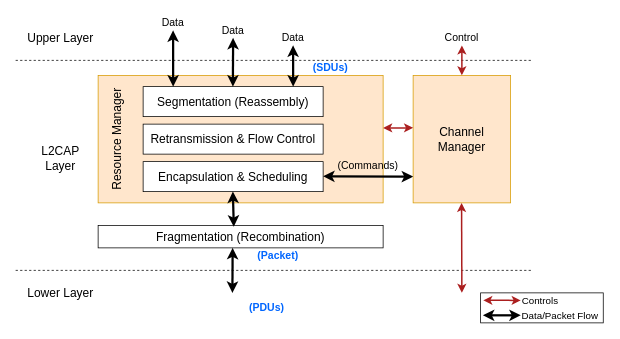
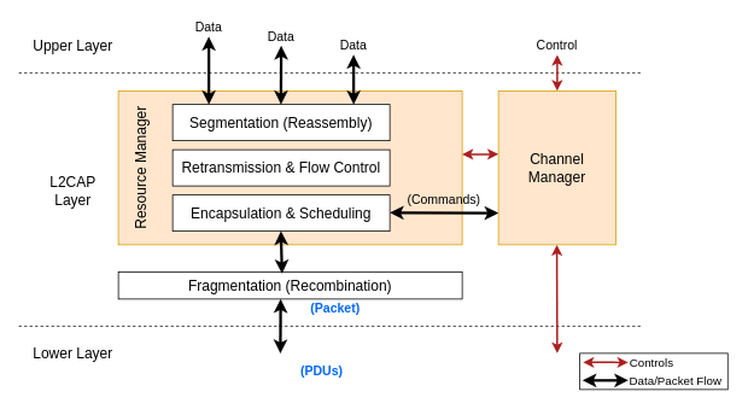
  <mxCell id="0" />
  <mxCell id="1" parent="0" />
  <mxCell id="2" value="" style="rounded=0;whiteSpace=wrap;html=1;fillColor=#ffe6cc;strokeColor=#d79b00;" parent="1" vertex="1"><mxGeometry x="130" y="100" width="380" height="170" as="geometry" /></mxCell>
  <mxCell id="3" value="&lt;font style=&quot;font-size: 16px&quot;&gt;Segmentation (Reassembly)&lt;/font&gt;" style="rounded=0;whiteSpace=wrap;html=1;" parent="1" vertex="1"><mxGeometry x="190" y="115" width="240" height="40" as="geometry" /></mxCell>
  <mxCell id="4" value="&lt;font style=&quot;font-size: 16px&quot;&gt;Retransmission &amp;amp; Flow Control&lt;/font&gt;" style="rounded=0;whiteSpace=wrap;html=1;" parent="1" vertex="1"><mxGeometry x="190" y="165" width="240" height="40" as="geometry" /></mxCell>
  <mxCell id="5" value="&lt;font style=&quot;font-size: 16px&quot;&gt;Encapsulation &amp;amp; Scheduling&lt;/font&gt;" style="rounded=0;whiteSpace=wrap;html=1;" parent="1" vertex="1"><mxGeometry x="190" y="215" width="240" height="40" as="geometry" /></mxCell>
  <mxCell id="6" value="&lt;font style=&quot;font-size: 16px&quot;&gt;Resource Manager&lt;br&gt;&lt;/font&gt;" style="rounded=0;whiteSpace=wrap;html=1;rotation=-90;strokeColor=none;fillColor=none;" parent="1" vertex="1"><mxGeometry x="80" y="165" width="150" height="40" as="geometry" /></mxCell>
  <mxCell id="7" value="&lt;font style=&quot;font-size: 16px&quot;&gt;Fragmentation (Recombination)&lt;/font&gt;" style="rounded=0;whiteSpace=wrap;html=1;" parent="1" vertex="1"><mxGeometry x="130" y="300" width="380" height="30" as="geometry" /></mxCell>
  <mxCell id="8" value="&lt;font style=&quot;font-size: 16px&quot;&gt;Channel&lt;br&gt;Manager&lt;/font&gt;" style="rounded=0;whiteSpace=wrap;html=1;fillColor=#ffe6cc;strokeColor=#d79b00;" parent="1" vertex="1"><mxGeometry x="550" y="100" width="130" height="170" as="geometry" /></mxCell>
  <mxCell id="9" value="" style="endArrow=none;dashed=1;html=1;" parent="1" edge="1"><mxGeometry width="50" height="50" relative="1" as="geometry"><mxPoint x="20" y="80" as="sourcePoint" /><mxPoint x="710" y="80" as="targetPoint" /></mxGeometry></mxCell>
  <mxCell id="10" value="" style="endArrow=none;dashed=1;html=1;" parent="1" edge="1"><mxGeometry width="50" height="50" relative="1" as="geometry"><mxPoint x="20" y="360" as="sourcePoint" /><mxPoint x="710" y="360" as="targetPoint" /></mxGeometry></mxCell>
  <mxCell id="11" value="&lt;font style=&quot;font-size: 16px&quot;&gt;L2CAP&lt;br&gt;Layer&lt;/font&gt;" style="rounded=0;whiteSpace=wrap;html=1;strokeColor=none;rotation=0;" parent="1" vertex="1"><mxGeometry x="35" y="190" width="90" height="40" as="geometry" /></mxCell>
  <mxCell id="12" value="&lt;font style=&quot;font-size: 16px&quot;&gt;Lower Layer&lt;/font&gt;&lt;span style=&quot;color: rgba(0 , 0 , 0 , 0) ; font-family: monospace ; font-size: 0px&quot;&gt;%3CmxGraphModel%3E%3Croot%3E%3CmxCell%20id%3D%220%22%2F%3E%3CmxCell%20id%3D%221%22%20parent%3D%220%22%2F%3E%3CmxCell%20id%3D%222%22%20value%3D%22%26lt%3Bfont%20style%3D%26quot%3Bfont-size%3A%2016px%26quot%3B%26gt%3BL2CAP%20Layer%26lt%3B%2Ffont%26gt%3B%22%20style%3D%22rounded%3D0%3BwhiteSpace%3Dwrap%3Bhtml%3D1%3B%22%20vertex%3D%221%22%20parent%3D%221%22%3E%3CmxGeometry%20x%3D%22-180%22%20y%3D%2235%22%20width%3D%22240%22%20height%3D%2240%22%20as%3D%22geometry%22%2F%3E%3C%2FmxCell%3E%3C%2Froot%3E%3C%2FmxGraphModel%3E&lt;/span&gt;" style="rounded=0;whiteSpace=wrap;html=1;strokeColor=none;" parent="1" vertex="1"><mxGeometry x="30" y="370" width="100" height="40" as="geometry" /></mxCell>
  <mxCell id="13" value="&lt;font style=&quot;font-size: 16px&quot;&gt;Upper Layer&lt;/font&gt;" style="rounded=0;whiteSpace=wrap;html=1;strokeColor=none;" parent="1" vertex="1"><mxGeometry x="30" y="30" width="100" height="40" as="geometry" /></mxCell>
  <mxCell id="14" value="" style="endArrow=classic;startArrow=classic;html=1;strokeWidth=3;" parent="1" edge="1"><mxGeometry width="50" height="50" relative="1" as="geometry"><mxPoint x="390" y="115" as="sourcePoint" /><mxPoint x="390" y="60" as="targetPoint" /></mxGeometry></mxCell>
  <mxCell id="15" value="" style="endArrow=classic;startArrow=classic;html=1;strokeWidth=3;" parent="1" edge="1"><mxGeometry width="50" height="50" relative="1" as="geometry"><mxPoint x="309.66" y="115" as="sourcePoint" /><mxPoint x="310" y="50" as="targetPoint" /></mxGeometry></mxCell>
  <mxCell id="16" value="" style="endArrow=classic;startArrow=classic;html=1;strokeWidth=3;" parent="1" edge="1"><mxGeometry width="50" height="50" relative="1" as="geometry"><mxPoint x="230" y="115" as="sourcePoint" /><mxPoint x="230" y="40" as="targetPoint" /></mxGeometry></mxCell>
  <mxCell id="17" value="" style="endArrow=classic;startArrow=classic;html=1;strokeWidth=3;exitX=0.476;exitY=0.056;exitDx=0;exitDy=0;exitPerimeter=0;" parent="1" source="7" edge="1"><mxGeometry width="50" height="50" relative="1" as="geometry"><mxPoint x="310" y="290" as="sourcePoint" /><mxPoint x="309.66" y="255" as="targetPoint" /></mxGeometry></mxCell>
  <mxCell id="18" value="" style="endArrow=classic;startArrow=classic;html=1;strokeWidth=3;" parent="1" edge="1"><mxGeometry width="50" height="50" relative="1" as="geometry"><mxPoint x="309" y="390" as="sourcePoint" /><mxPoint x="309.39" y="330" as="targetPoint" /></mxGeometry></mxCell>
  <mxCell id="19" value="" style="endArrow=classic;startArrow=classic;html=1;strokeWidth=3;" parent="1" edge="1"><mxGeometry width="50" height="50" relative="1" as="geometry"><mxPoint x="550" y="235" as="sourcePoint" /><mxPoint x="430" y="234.66" as="targetPoint" /></mxGeometry></mxCell>
  <mxCell id="20" value="&lt;font style=&quot;font-size: 14px&quot;&gt;(Commands)&lt;/font&gt;" style="text;html=1;strokeColor=none;fillColor=none;align=center;verticalAlign=middle;whiteSpace=wrap;rounded=0;" parent="1" vertex="1"><mxGeometry x="450" y="210" width="80" height="20" as="geometry" /></mxCell>
- <mxCell id="21" value="&lt;font style=&quot;font-size: 14px&quot; color=&quot;#0066ff&quot;&gt;&lt;b&gt;(SDUs)&lt;/b&gt;&lt;/font&gt;" style="text;html=1;strokeColor=none;fillColor=none;align=center;verticalAlign=middle;whiteSpace=wrap;rounded=0;" parent="1" vertex="1"><mxGeometry x="400" y="80" width="80" height="20" as="geometry" /></mxCell>
  <mxCell id="22" value="" style="endArrow=classic;startArrow=classic;html=1;strokeWidth=2;fillColor=#f8cecc;strokeColor=#AB1F1F;" parent="1" edge="1"><mxGeometry width="50" height="50" relative="1" as="geometry"><mxPoint x="550" y="170" as="sourcePoint" /><mxPoint x="510" y="170.08" as="targetPoint" /></mxGeometry></mxCell>
  <mxCell id="23" value="" style="endArrow=classic;startArrow=classic;html=1;strokeWidth=2;fillColor=#f8cecc;strokeColor=#AB1F1F;" parent="1" edge="1"><mxGeometry width="50" height="50" relative="1" as="geometry"><mxPoint x="615" y="390" as="sourcePoint" /><mxPoint x="614.58" y="270" as="targetPoint" /></mxGeometry></mxCell>
  <mxCell id="24" value="" style="endArrow=classic;startArrow=classic;html=1;strokeWidth=2;fillColor=#f8cecc;strokeColor=#AB1F1F;" parent="1" edge="1"><mxGeometry width="50" height="50" relative="1" as="geometry"><mxPoint x="615" y="100" as="sourcePoint" /><mxPoint x="615" y="60" as="targetPoint" /></mxGeometry></mxCell>
  <mxCell id="25" value="&lt;font style=&quot;font-size: 14px&quot;&gt;Data&lt;/font&gt;" style="text;html=1;strokeColor=none;fillColor=none;align=center;verticalAlign=middle;whiteSpace=wrap;rounded=0;" parent="1" vertex="1"><mxGeometry x="350" y="40" width="80" height="20" as="geometry" /></mxCell>
  <mxCell id="26" value="&lt;font style=&quot;font-size: 14px&quot;&gt;Data&lt;/font&gt;" style="text;html=1;strokeColor=none;fillColor=none;align=center;verticalAlign=middle;whiteSpace=wrap;rounded=0;" parent="1" vertex="1"><mxGeometry x="270" y="30" width="80" height="20" as="geometry" /></mxCell>
  <mxCell id="27" value="&lt;font style=&quot;font-size: 14px&quot;&gt;Data&lt;/font&gt;" style="text;html=1;strokeColor=none;fillColor=none;align=center;verticalAlign=middle;whiteSpace=wrap;rounded=0;" parent="1" vertex="1"><mxGeometry x="190" width="80" height="20" as="geometry" y="20" /></mxCell>
  <mxCell id="28" value="&lt;font style=&quot;font-size: 14px&quot;&gt;Control&lt;/font&gt;" style="text;html=1;strokeColor=none;fillColor=none;align=center;verticalAlign=middle;whiteSpace=wrap;rounded=0;" parent="1" vertex="1"><mxGeometry x="575" y="40" width="80" height="20" as="geometry" /></mxCell>
  <mxCell id="29" value="&lt;blockquote style=&quot;margin: 0px 0px 0px 40px; border: none; padding: 0px; font-size: 13px;&quot;&gt;&lt;blockquote style=&quot;margin: 0px 0px 0px 40px; border: none; padding: 0px; font-size: 13px;&quot;&gt;&lt;br style=&quot;font-size: 13px;&quot;&gt;&lt;/blockquote&gt;&lt;/blockquote&gt;" style="rounded=0;whiteSpace=wrap;html=1;align=left;fontSize=13;" parent="1" vertex="1"><mxGeometry x="640" y="390" width="163.5" height="40" as="geometry" /></mxCell>
  <mxCell id="30" value="" style="endArrow=classic;startArrow=classic;html=1;strokeWidth=2;fillColor=#f8cecc;strokeColor=#AB1F1F;exitX=0;exitY=0.5;exitDx=0;exitDy=0;fontSize=13;" parent="1" source="31" edge="1"><mxGeometry width="50" height="50" relative="1" as="geometry"><mxPoint x="683.5" y="399.86" as="sourcePoint" /><mxPoint x="643.5" y="399.94" as="targetPoint" /><Array as="points"><mxPoint x="682" y="400" /></Array></mxGeometry></mxCell>
  <mxCell id="31" value="Controls" style="text;html=1;strokeColor=none;fillColor=none;align=center;verticalAlign=middle;whiteSpace=wrap;rounded=0;fontSize=13;" parent="1" vertex="1"><mxGeometry x="693.5" y="390" width="51" height="20" as="geometry" /></mxCell>
  <mxCell id="32" value="Data/Packet Flow" style="text;html=1;strokeColor=none;fillColor=none;align=center;verticalAlign=middle;whiteSpace=wrap;rounded=0;fontSize=13;" parent="1" vertex="1"><mxGeometry x="693.5" y="410" width="104" height="20" as="geometry" /></mxCell>
  <mxCell id="33" value="" style="endArrow=classic;startArrow=classic;html=1;strokeWidth=3;fontSize=13;" parent="1" edge="1"><mxGeometry width="50" height="50" relative="1" as="geometry"><mxPoint x="643.02" y="419.93" as="sourcePoint" /><mxPoint x="693.5" y="419.93" as="targetPoint" /></mxGeometry></mxCell>
  <mxCell id="34" value="&lt;font style=&quot;font-size: 14px&quot; color=&quot;#0066ff&quot;&gt;&lt;b&gt;(PDUs)&lt;/b&gt;&lt;/font&gt;" style="text;html=1;strokeColor=none;fillColor=none;align=center;verticalAlign=middle;whiteSpace=wrap;rounded=0;" parent="1" vertex="1"><mxGeometry x="320" y="400" width="70" height="20" as="geometry" /></mxCell>
  <mxCell id="35" value="&lt;font style=&quot;font-size: 14px&quot; color=&quot;#0066ff&quot;&gt;&lt;b&gt;(Packet)&lt;/b&gt;&lt;/font&gt;" style="text;html=1;strokeColor=none;fillColor=none;align=center;verticalAlign=middle;whiteSpace=wrap;rounded=0;" parent="1" vertex="1"><mxGeometry x="330" y="330" width="80" height="20" as="geometry" /></mxCell>
